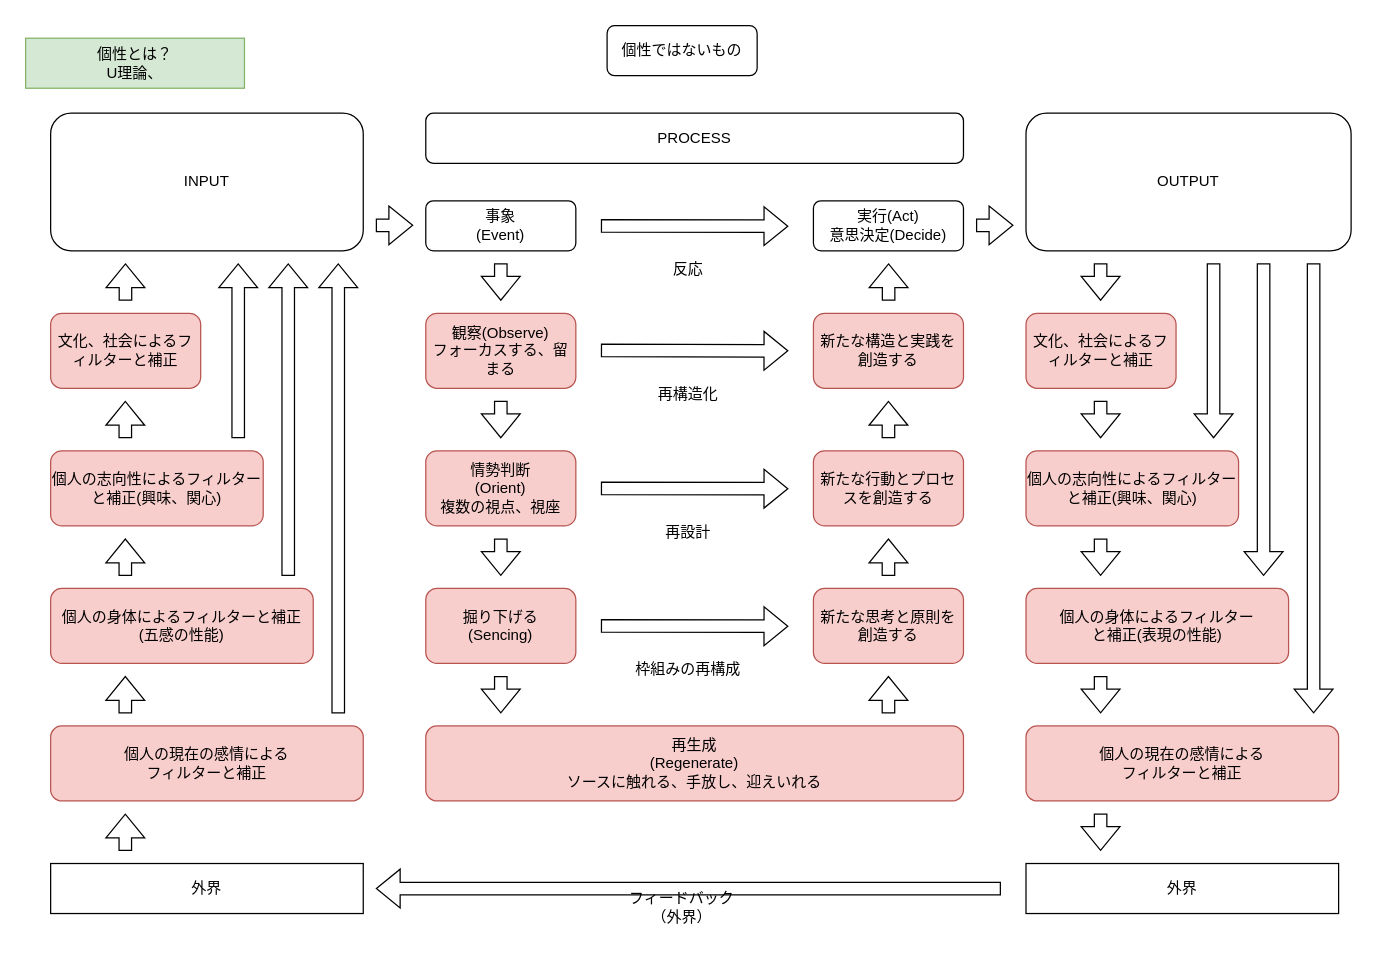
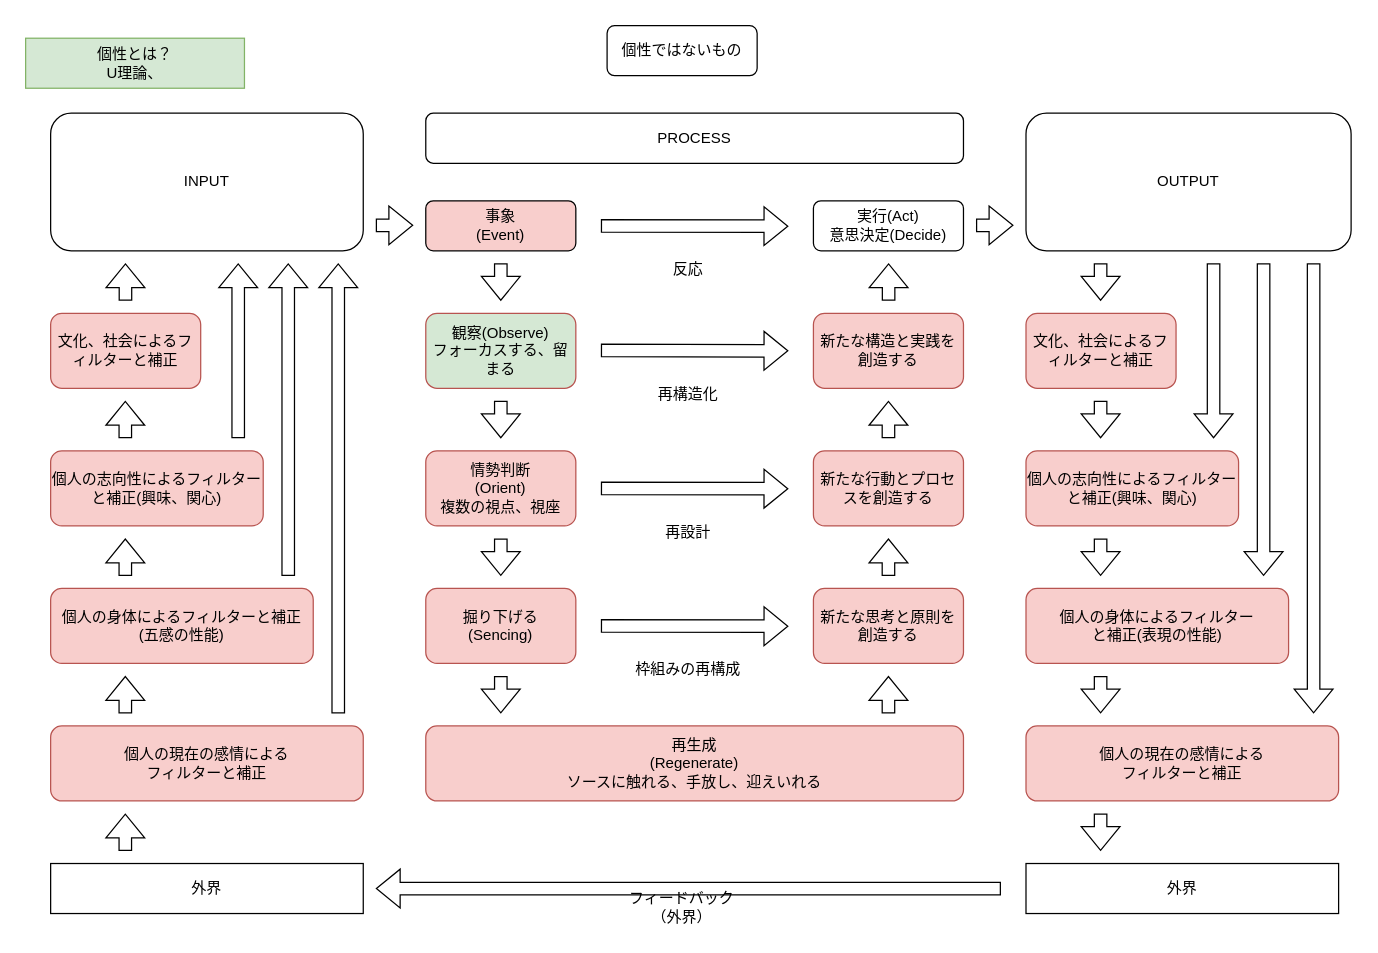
  <mxCell id="0" />
  <mxCell id="1" parent="0" />
  <mxCell id="2" value="個性とは？&lt;div&gt;U理論、&lt;/div&gt;" style="text;html=1;align=center;verticalAlign=middle;whiteSpace=wrap;rounded=0;fillColor=#d5e8d4;strokeColor=#82b366;" vertex="1" parent="1"><mxGeometry x="20" y="30" width="175" height="40" as="geometry" /></mxCell>
  <mxCell id="3" value="INPUT" style="rounded=1;whiteSpace=wrap;html=1;" vertex="1" parent="1"><mxGeometry x="40" y="90" width="250" height="110" as="geometry" /></mxCell>
  <mxCell id="4" value="PROCESS" style="rounded=1;whiteSpace=wrap;html=1;" vertex="1" parent="1"><mxGeometry x="340" y="90" width="430" height="40" as="geometry" /></mxCell>
  <mxCell id="5" value="OUTPUT" style="rounded=1;whiteSpace=wrap;html=1;" vertex="1" parent="1"><mxGeometry x="820" y="90" width="260" height="110" as="geometry" /></mxCell>
  <mxCell id="6" value="個人の志向性によるフィルター&lt;br&gt;&lt;div&gt;&lt;span style=&quot;background-color: transparent; color: light-dark(rgb(0, 0, 0), rgb(255, 255, 255));&quot;&gt;と補正&lt;/span&gt;(興味、関心)&lt;/div&gt;" style="rounded=1;whiteSpace=wrap;html=1;fillColor=#f8cecc;strokeColor=#b85450;" vertex="1" parent="1"><mxGeometry x="40" y="360" width="170" height="60" as="geometry" /></mxCell>
  <mxCell id="7" value="個人の身体によるフィルターと補正&lt;div&gt;(五感の性能)&lt;/div&gt;" style="rounded=1;whiteSpace=wrap;html=1;fillColor=#f8cecc;strokeColor=#b85450;" vertex="1" parent="1"><mxGeometry x="40" y="470" width="210" height="60" as="geometry" /></mxCell>
  <mxCell id="8" value="" style="shape=flexArrow;endArrow=classic;html=1;rounded=0;" edge="1" parent="1"><mxGeometry width="50" height="50" relative="1" as="geometry"><mxPoint x="99.71" y="680" as="sourcePoint" /><mxPoint x="99.71" y="650" as="targetPoint" /></mxGeometry></mxCell>
  <mxCell id="9" value="外界" style="rounded=0;whiteSpace=wrap;html=1;" vertex="1" parent="1"><mxGeometry x="40" y="690" width="250" height="40" as="geometry" /></mxCell>
  <mxCell id="10" value="" style="shape=flexArrow;endArrow=classic;html=1;rounded=0;" edge="1" parent="1"><mxGeometry width="50" height="50" relative="1" as="geometry"><mxPoint x="99.71" y="570" as="sourcePoint" /><mxPoint x="99.71" y="540" as="targetPoint" /></mxGeometry></mxCell>
  <mxCell id="11" value="" style="shape=flexArrow;endArrow=classic;html=1;rounded=0;" edge="1" parent="1"><mxGeometry width="50" height="50" relative="1" as="geometry"><mxPoint x="99.71" y="460" as="sourcePoint" /><mxPoint x="99.71" y="430" as="targetPoint" /></mxGeometry></mxCell>
  <mxCell id="12" value="文化、社会によるフィルターと補正" style="rounded=1;whiteSpace=wrap;html=1;fillColor=#f8cecc;strokeColor=#b85450;" vertex="1" parent="1"><mxGeometry x="40" y="250" width="120" height="60" as="geometry" /></mxCell>
  <mxCell id="13" value="" style="shape=flexArrow;endArrow=classic;html=1;rounded=0;" edge="1" parent="1"><mxGeometry width="50" height="50" relative="1" as="geometry"><mxPoint x="99.71" y="350" as="sourcePoint" /><mxPoint x="99.71" y="320" as="targetPoint" /></mxGeometry></mxCell>
  <mxCell id="14" value="" style="shape=flexArrow;endArrow=classic;html=1;rounded=0;" edge="1" parent="1"><mxGeometry width="50" height="50" relative="1" as="geometry"><mxPoint x="99.83" y="240" as="sourcePoint" /><mxPoint x="99.83" y="210" as="targetPoint" /></mxGeometry></mxCell>
  <mxCell id="15" value="" style="shape=flexArrow;endArrow=classic;html=1;rounded=0;" edge="1" parent="1"><mxGeometry width="50" height="50" relative="1" as="geometry"><mxPoint x="300" y="179.66" as="sourcePoint" /><mxPoint x="330" y="179.66" as="targetPoint" /></mxGeometry></mxCell>
- <mxCell id="16" value="&lt;div&gt;観察&lt;span style=&quot;background-color: transparent; color: light-dark(rgb(0, 0, 0), rgb(255, 255, 255));&quot;&gt;(Observe)&lt;/span&gt;&lt;/div&gt;&lt;div&gt;フォーカスする、留まる&lt;/div&gt;" style="rounded=1;whiteSpace=wrap;html=1;fillColor=#f8cecc;strokeColor=#b85450;" vertex="1" parent="1"><mxGeometry x="340" y="250" width="120" height="60" as="geometry" /></mxCell>
+ <mxCell id="16" value="&lt;div&gt;観察&lt;span style=&quot;background-color: transparent; color: light-dark(rgb(0, 0, 0), rgb(255, 255, 255));&quot;&gt;(Observe)&lt;/span&gt;&lt;/div&gt;&lt;div&gt;フォーカスする、留まる&lt;/div&gt;" style="rounded=1;whiteSpace=wrap;html=1;fillColor=#d5e8d4;strokeColor=#b85450;" vertex="1" parent="1"><mxGeometry x="340" y="250" width="120" height="60" as="geometry" /></mxCell>
  <mxCell id="17" value="個人の現在の感情による&lt;div&gt;フィルターと補正&lt;/div&gt;" style="rounded=1;whiteSpace=wrap;html=1;fillColor=#f8cecc;strokeColor=#b85450;" vertex="1" parent="1"><mxGeometry x="40" y="580" width="250" height="60" as="geometry" /></mxCell>
  <mxCell id="18" value="" style="shape=flexArrow;endArrow=classic;html=1;rounded=0;" edge="1" parent="1"><mxGeometry width="50" height="50" relative="1" as="geometry"><mxPoint x="270" y="570" as="sourcePoint" /><mxPoint x="270" y="210" as="targetPoint" /></mxGeometry></mxCell>
  <mxCell id="19" value="" style="shape=flexArrow;endArrow=classic;html=1;rounded=0;" edge="1" parent="1"><mxGeometry width="50" height="50" relative="1" as="geometry"><mxPoint x="230" y="460" as="sourcePoint" /><mxPoint x="230" y="210" as="targetPoint" /></mxGeometry></mxCell>
  <mxCell id="20" value="" style="shape=flexArrow;endArrow=classic;html=1;rounded=0;" edge="1" parent="1"><mxGeometry width="50" height="50" relative="1" as="geometry"><mxPoint x="190" y="350" as="sourcePoint" /><mxPoint x="190" y="210" as="targetPoint" /></mxGeometry></mxCell>
  <mxCell id="21" value="個人の志向性によるフィルター&lt;div&gt;と補正(興味、関心)&lt;/div&gt;" style="rounded=1;whiteSpace=wrap;html=1;fillColor=#f8cecc;strokeColor=#b85450;" vertex="1" parent="1"><mxGeometry x="820" y="360" width="170" height="60" as="geometry" /></mxCell>
  <mxCell id="22" value="個人の身体によるフィルター&lt;div&gt;と補正(表現の性能)&lt;/div&gt;" style="rounded=1;whiteSpace=wrap;html=1;fillColor=#f8cecc;strokeColor=#b85450;" vertex="1" parent="1"><mxGeometry x="820" y="470" width="210" height="60" as="geometry" /></mxCell>
  <mxCell id="23" value="文化、社会によるフィルターと補正" style="rounded=1;whiteSpace=wrap;html=1;fillColor=#f8cecc;strokeColor=#b85450;" vertex="1" parent="1"><mxGeometry x="820" y="250" width="120" height="60" as="geometry" /></mxCell>
  <mxCell id="24" value="個人の現在の感情による&lt;div&gt;フィルターと補正&lt;/div&gt;" style="rounded=1;whiteSpace=wrap;html=1;fillColor=#f8cecc;strokeColor=#b85450;" vertex="1" parent="1"><mxGeometry x="820" y="580" width="250" height="60" as="geometry" /></mxCell>
  <mxCell id="25" value="外界" style="rounded=0;whiteSpace=wrap;html=1;" vertex="1" parent="1"><mxGeometry x="820" y="690" width="250" height="40" as="geometry" /></mxCell>
  <mxCell id="26" value="" style="shape=flexArrow;endArrow=classic;html=1;rounded=0;" edge="1" parent="1"><mxGeometry width="50" height="50" relative="1" as="geometry"><mxPoint x="780" y="179.66" as="sourcePoint" /><mxPoint x="810" y="179.66" as="targetPoint" /></mxGeometry></mxCell>
  <mxCell id="27" value="" style="shape=flexArrow;endArrow=classic;html=1;rounded=0;" edge="1" parent="1"><mxGeometry width="50" height="50" relative="1" as="geometry"><mxPoint x="879.66" y="210" as="sourcePoint" /><mxPoint x="879.66" y="240" as="targetPoint" /></mxGeometry></mxCell>
  <mxCell id="28" value="" style="shape=flexArrow;endArrow=classic;html=1;rounded=0;" edge="1" parent="1"><mxGeometry width="50" height="50" relative="1" as="geometry"><mxPoint x="879.66" y="320" as="sourcePoint" /><mxPoint x="879.66" y="350" as="targetPoint" /></mxGeometry></mxCell>
  <mxCell id="29" value="" style="shape=flexArrow;endArrow=classic;html=1;rounded=0;" edge="1" parent="1"><mxGeometry width="50" height="50" relative="1" as="geometry"><mxPoint x="879.66" y="430" as="sourcePoint" /><mxPoint x="879.66" y="460" as="targetPoint" /></mxGeometry></mxCell>
  <mxCell id="30" value="" style="shape=flexArrow;endArrow=classic;html=1;rounded=0;" edge="1" parent="1"><mxGeometry width="50" height="50" relative="1" as="geometry"><mxPoint x="879.66" y="540" as="sourcePoint" /><mxPoint x="879.66" y="570" as="targetPoint" /></mxGeometry></mxCell>
  <mxCell id="31" value="" style="shape=flexArrow;endArrow=classic;html=1;rounded=0;" edge="1" parent="1"><mxGeometry width="50" height="50" relative="1" as="geometry"><mxPoint x="879.66" y="650" as="sourcePoint" /><mxPoint x="879.66" y="680" as="targetPoint" /></mxGeometry></mxCell>
  <mxCell id="32" value="" style="shape=flexArrow;endArrow=classic;html=1;rounded=0;" edge="1" parent="1"><mxGeometry width="50" height="50" relative="1" as="geometry"><mxPoint x="800" y="710" as="sourcePoint" /><mxPoint x="300" y="710" as="targetPoint" /></mxGeometry></mxCell>
  <mxCell id="33" value="" style="shape=flexArrow;endArrow=classic;html=1;rounded=0;" edge="1" parent="1"><mxGeometry width="50" height="50" relative="1" as="geometry"><mxPoint x="970" y="210" as="sourcePoint" /><mxPoint x="970" y="350" as="targetPoint" /></mxGeometry></mxCell>
  <mxCell id="34" value="" style="shape=flexArrow;endArrow=classic;html=1;rounded=0;" edge="1" parent="1"><mxGeometry width="50" height="50" relative="1" as="geometry"><mxPoint x="1010" y="210" as="sourcePoint" /><mxPoint x="1010" y="460" as="targetPoint" /></mxGeometry></mxCell>
  <mxCell id="35" value="" style="shape=flexArrow;endArrow=classic;html=1;rounded=0;" edge="1" parent="1"><mxGeometry width="50" height="50" relative="1" as="geometry"><mxPoint x="1050" y="210" as="sourcePoint" /><mxPoint x="1050" y="570" as="targetPoint" /></mxGeometry></mxCell>
  <mxCell id="36" value="フィードバック&lt;div&gt;（外界）&lt;/div&gt;" style="text;html=1;align=center;verticalAlign=middle;whiteSpace=wrap;rounded=0;" vertex="1" parent="1"><mxGeometry x="500" y="710" width="90" height="30" as="geometry" /></mxCell>
  <mxCell id="37" value="情勢判断&lt;div&gt;(Orient)&lt;/div&gt;&lt;div&gt;複数の視点、視座&lt;/div&gt;" style="rounded=1;whiteSpace=wrap;html=1;fillColor=#f8cecc;strokeColor=#b85450;" vertex="1" parent="1"><mxGeometry x="340" y="360" width="120" height="60" as="geometry" /></mxCell>
  <mxCell id="38" value="掘り下げる&lt;div&gt;(Sencing)&lt;/div&gt;" style="rounded=1;whiteSpace=wrap;html=1;fillColor=#f8cecc;strokeColor=#b85450;" vertex="1" parent="1"><mxGeometry x="340" y="470" width="120" height="60" as="geometry" /></mxCell>
  <mxCell id="39" value="&lt;div&gt;再生成&lt;br&gt;(Regenerate)&lt;/div&gt;ソースに触れる、手放し、迎えいれる" style="rounded=1;whiteSpace=wrap;html=1;fillColor=#f8cecc;strokeColor=#b85450;" vertex="1" parent="1"><mxGeometry x="340" y="580" width="430" height="60" as="geometry" /></mxCell>
  <mxCell id="40" value="新たな思考と原則を創造する" style="rounded=1;whiteSpace=wrap;html=1;fillColor=#f8cecc;strokeColor=#b85450;" vertex="1" parent="1"><mxGeometry x="650" y="470" width="120" height="60" as="geometry" /></mxCell>
  <mxCell id="41" value="新たな行動とプロセスを創造する" style="rounded=1;whiteSpace=wrap;html=1;fillColor=#f8cecc;strokeColor=#b85450;" vertex="1" parent="1"><mxGeometry x="650" y="360" width="120" height="60" as="geometry" /></mxCell>
  <mxCell id="42" value="新たな構造と実践を創造する" style="rounded=1;whiteSpace=wrap;html=1;fillColor=#f8cecc;strokeColor=#b85450;" vertex="1" parent="1"><mxGeometry x="650" y="250" width="120" height="60" as="geometry" /></mxCell>
  <mxCell id="43" value="" style="shape=flexArrow;endArrow=classic;html=1;rounded=0;" edge="1" parent="1"><mxGeometry width="50" height="50" relative="1" as="geometry"><mxPoint x="400" y="210" as="sourcePoint" /><mxPoint x="400" y="240" as="targetPoint" /></mxGeometry></mxCell>
  <mxCell id="44" value="" style="shape=flexArrow;endArrow=classic;html=1;rounded=0;" edge="1" parent="1"><mxGeometry width="50" height="50" relative="1" as="geometry"><mxPoint x="400" y="320" as="sourcePoint" /><mxPoint x="400" y="350" as="targetPoint" /></mxGeometry></mxCell>
  <mxCell id="45" value="" style="shape=flexArrow;endArrow=classic;html=1;rounded=0;" edge="1" parent="1"><mxGeometry width="50" height="50" relative="1" as="geometry"><mxPoint x="400" y="430" as="sourcePoint" /><mxPoint x="400" y="460" as="targetPoint" /></mxGeometry></mxCell>
  <mxCell id="46" value="" style="shape=flexArrow;endArrow=classic;html=1;rounded=0;" edge="1" parent="1"><mxGeometry width="50" height="50" relative="1" as="geometry"><mxPoint x="400" y="540" as="sourcePoint" /><mxPoint x="400" y="570" as="targetPoint" /></mxGeometry></mxCell>
  <mxCell id="47" value="" style="shape=flexArrow;endArrow=classic;html=1;rounded=0;" edge="1" parent="1"><mxGeometry width="50" height="50" relative="1" as="geometry"><mxPoint x="710" y="570" as="sourcePoint" /><mxPoint x="710" y="540" as="targetPoint" /></mxGeometry></mxCell>
  <mxCell id="48" value="" style="shape=flexArrow;endArrow=classic;html=1;rounded=0;" edge="1" parent="1"><mxGeometry width="50" height="50" relative="1" as="geometry"><mxPoint x="710" y="460" as="sourcePoint" /><mxPoint x="710" y="430" as="targetPoint" /></mxGeometry></mxCell>
  <mxCell id="49" value="" style="shape=flexArrow;endArrow=classic;html=1;rounded=0;" edge="1" parent="1"><mxGeometry width="50" height="50" relative="1" as="geometry"><mxPoint x="710" y="350" as="sourcePoint" /><mxPoint x="710" y="320" as="targetPoint" /></mxGeometry></mxCell>
  <mxCell id="50" value="" style="shape=flexArrow;endArrow=classic;html=1;rounded=0;" edge="1" parent="1"><mxGeometry width="50" height="50" relative="1" as="geometry"><mxPoint x="710.12" y="240" as="sourcePoint" /><mxPoint x="710.12" y="210" as="targetPoint" /></mxGeometry></mxCell>
  <mxCell id="51" value="" style="shape=flexArrow;endArrow=classic;html=1;rounded=0;" edge="1" parent="1"><mxGeometry width="50" height="50" relative="1" as="geometry"><mxPoint x="480" y="279.71" as="sourcePoint" /><mxPoint x="630" y="280" as="targetPoint" /></mxGeometry></mxCell>
  <mxCell id="52" value="再構造化" style="text;html=1;align=center;verticalAlign=middle;whiteSpace=wrap;rounded=0;" vertex="1" parent="1"><mxGeometry x="490" y="300" width="120" height="30" as="geometry" /></mxCell>
- <mxCell id="53" value="事象&lt;div&gt;(Event)&lt;/div&gt;" style="rounded=1;whiteSpace=wrap;html=1;" vertex="1" parent="1"><mxGeometry x="340" y="160" width="120" height="40" as="geometry" /></mxCell>
+ <mxCell id="53" value="事象&lt;div&gt;(Event)&lt;/div&gt;" style="rounded=1;whiteSpace=wrap;html=1;fillColor=#f8cecc;" vertex="1" parent="1"><mxGeometry x="340" y="160" width="120" height="40" as="geometry" /></mxCell>
  <mxCell id="54" value="実行&lt;span style=&quot;background-color: transparent; color: light-dark(rgb(0, 0, 0), rgb(255, 255, 255));&quot;&gt;(Act)&lt;/span&gt;&lt;div&gt;意思決定(Decide)&lt;/div&gt;" style="rounded=1;whiteSpace=wrap;html=1;" vertex="1" parent="1"><mxGeometry x="650" y="160" width="120" height="40" as="geometry" /></mxCell>
  <mxCell id="55" value="" style="shape=flexArrow;endArrow=classic;html=1;rounded=0;" edge="1" parent="1"><mxGeometry width="50" height="50" relative="1" as="geometry"><mxPoint x="480" y="180" as="sourcePoint" /><mxPoint x="630" y="180.29" as="targetPoint" /></mxGeometry></mxCell>
  <mxCell id="56" value="反応" style="text;html=1;align=center;verticalAlign=middle;whiteSpace=wrap;rounded=0;" vertex="1" parent="1"><mxGeometry x="490" y="200" width="120" height="30" as="geometry" /></mxCell>
  <mxCell id="57" value="" style="shape=flexArrow;endArrow=classic;html=1;rounded=0;" edge="1" parent="1"><mxGeometry width="50" height="50" relative="1" as="geometry"><mxPoint x="480" y="390" as="sourcePoint" /><mxPoint x="630" y="390.29" as="targetPoint" /></mxGeometry></mxCell>
  <mxCell id="58" value="再設計" style="text;html=1;align=center;verticalAlign=middle;whiteSpace=wrap;rounded=0;" vertex="1" parent="1"><mxGeometry x="490" y="410" width="120" height="30" as="geometry" /></mxCell>
  <mxCell id="59" value="" style="shape=flexArrow;endArrow=classic;html=1;rounded=0;" edge="1" parent="1"><mxGeometry width="50" height="50" relative="1" as="geometry"><mxPoint x="480" y="500" as="sourcePoint" /><mxPoint x="630" y="500.29" as="targetPoint" /></mxGeometry></mxCell>
  <mxCell id="60" value="枠組みの再構成" style="text;html=1;align=center;verticalAlign=middle;whiteSpace=wrap;rounded=0;" vertex="1" parent="1"><mxGeometry x="490" y="520" width="120" height="30" as="geometry" /></mxCell>
  <mxCell id="61" value="個性ではないもの" style="rounded=1;whiteSpace=wrap;html=1;" vertex="1" parent="1"><mxGeometry x="485" y="20" width="120" height="40" as="geometry" /></mxCell>
